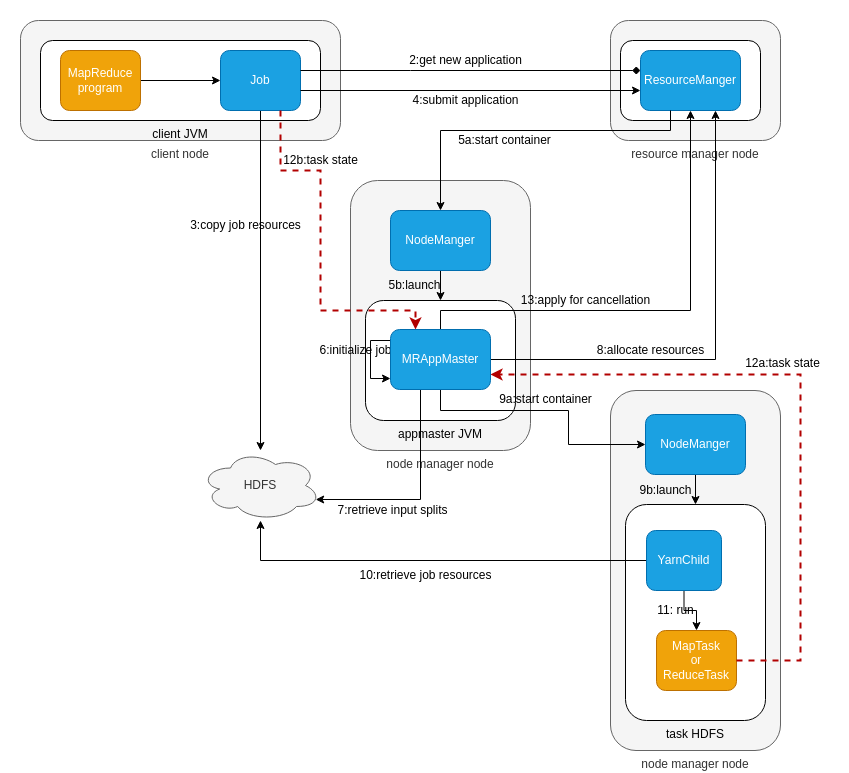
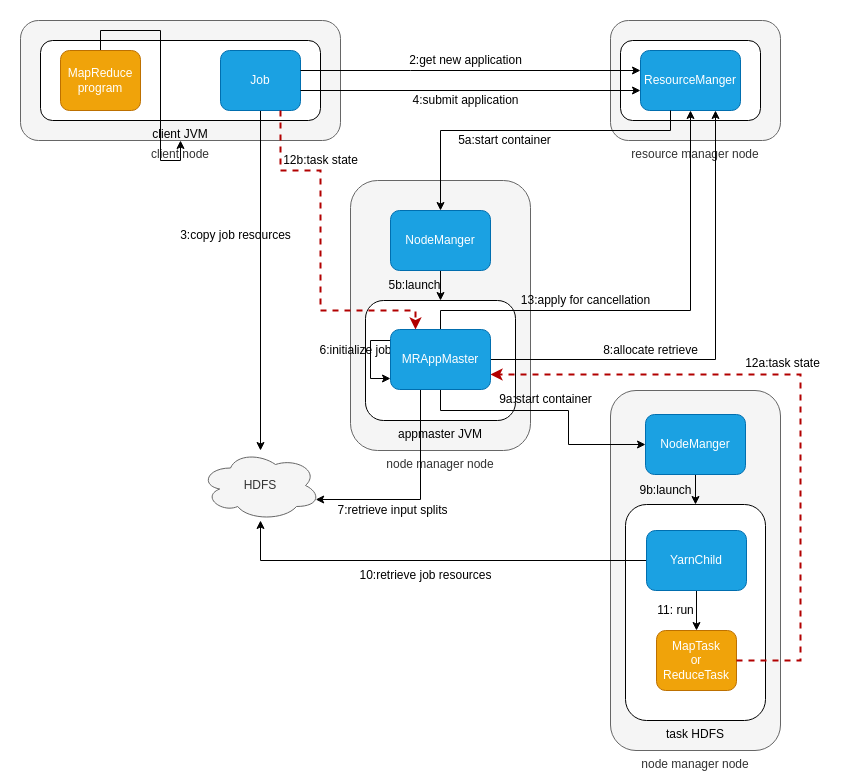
  <mxCell id="0" />
  <mxCell id="1" parent="0" />
  <mxCell id="2" value="node manager node" style="rounded=1;whiteSpace=wrap;html=1;labelPosition=center;verticalLabelPosition=bottom;align=center;verticalAlign=top;fillColor=#f5f5f5;strokeColor=#666666;fontColor=#333333;" vertex="1" parent="1"><mxGeometry x="350" y="180" width="180" height="270" as="geometry" /></mxCell>
  <mxCell id="3" value="client node" style="rounded=1;whiteSpace=wrap;html=1;labelPosition=center;verticalLabelPosition=bottom;align=center;verticalAlign=top;fillColor=#f5f5f5;strokeColor=#666666;fontColor=#333333;" vertex="1" parent="1"><mxGeometry x="20" y="20" width="320" height="120" as="geometry" /></mxCell>
  <mxCell id="4" value="client JVM" style="rounded=1;whiteSpace=wrap;html=1;labelPosition=center;verticalLabelPosition=bottom;align=center;verticalAlign=top;" vertex="1" parent="1"><mxGeometry x="40" y="40" width="280" height="80" as="geometry" /></mxCell>
- <mxCell id="5" value="" style="edgeStyle=orthogonalEdgeStyle;rounded=0;orthogonalLoop=1;jettySize=auto;html=1;entryX=0;entryY=0.5;entryDx=0;entryDy=0;" edge="1" parent="1" source="6" target="8"><mxGeometry relative="1" as="geometry" /></mxCell>
+ <mxCell id="5" value="" style="edgeStyle=orthogonalEdgeStyle;rounded=0;orthogonalLoop=1;jettySize=auto;html=1;" edge="1" parent="1" source="6" target="3"><mxGeometry relative="1" as="geometry" /></mxCell>
  <mxCell id="6" value="MapReduce&lt;br&gt;program" style="rounded=1;whiteSpace=wrap;html=1;fillColor=#f0a30a;strokeColor=#BD7000;fontColor=#ffffff;" vertex="1" parent="1"><mxGeometry x="60" y="50" width="80" height="60" as="geometry" /></mxCell>
  <mxCell id="7" style="edgeStyle=orthogonalEdgeStyle;rounded=0;orthogonalLoop=1;jettySize=auto;html=1;" edge="1" parent="1" source="8" target="13"><mxGeometry relative="1" as="geometry" /></mxCell>
  <mxCell id="8" value="Job" style="rounded=1;whiteSpace=wrap;html=1;fillColor=#1ba1e2;strokeColor=#006EAF;fontColor=#ffffff;" vertex="1" parent="1"><mxGeometry x="220" y="50" width="80" height="60" as="geometry" /></mxCell>
  <mxCell id="9" value="resource manager node" style="rounded=1;whiteSpace=wrap;html=1;labelPosition=center;verticalLabelPosition=bottom;align=center;verticalAlign=top;fillColor=#f5f5f5;strokeColor=#666666;fontColor=#333333;" vertex="1" parent="1"><mxGeometry x="610" y="20" width="170" height="120" as="geometry" /></mxCell>
  <mxCell id="10" value="" style="rounded=1;whiteSpace=wrap;html=1;" vertex="1" parent="1"><mxGeometry x="620" y="40" width="140" height="80" as="geometry" /></mxCell>
  <mxCell id="11" value="2:get new application" style="text;html=1;align=center;verticalAlign=middle;resizable=0;points=[];;autosize=1;" vertex="1" parent="1"><mxGeometry x="400" y="50" width="130" height="20" as="geometry" /></mxCell>
- <mxCell id="12" style="edgeStyle=orthogonalEdgeStyle;rounded=0;orthogonalLoop=1;jettySize=auto;html=1;endArrow=diamond;" edge="1" parent="1" source="8" target="19"><mxGeometry relative="1" as="geometry"><Array as="points"><mxPoint x="410" y="70" /><mxPoint x="410" y="70" /></Array></mxGeometry></mxCell>
+ <mxCell id="12" style="edgeStyle=orthogonalEdgeStyle;rounded=0;orthogonalLoop=1;jettySize=auto;html=1;" edge="1" parent="1" source="8" target="19"><mxGeometry relative="1" as="geometry"><Array as="points"><mxPoint x="410" y="70" /><mxPoint x="410" y="70" /></Array></mxGeometry></mxCell>
  <mxCell id="13" value="HDFS" style="ellipse;shape=cloud;whiteSpace=wrap;html=1;fillColor=#f5f5f5;strokeColor=#666666;fontColor=#333333;" vertex="1" parent="1"><mxGeometry x="200" y="450" width="120" height="70" as="geometry" /></mxCell>
- <mxCell id="14" value="3:copy job resources" style="text;html=1;align=center;verticalAlign=middle;resizable=0;points=[];;autosize=1;" vertex="1" parent="1"><mxGeometry x="180" y="215" width="130" height="20" as="geometry" /></mxCell>
+ <mxCell id="14" value="3:copy job resources" style="text;html=1;align=center;verticalAlign=middle;resizable=0;points=[];;autosize=1;" vertex="1" parent="1"><mxGeometry x="170" y="225" width="130" height="20" as="geometry" /></mxCell>
  <mxCell id="15" value="4:submit application" style="text;html=1;align=center;verticalAlign=middle;resizable=0;points=[];;autosize=1;" vertex="1" parent="1"><mxGeometry x="405" y="90" width="120" height="20" as="geometry" /></mxCell>
  <mxCell id="16" style="edgeStyle=orthogonalEdgeStyle;rounded=0;orthogonalLoop=1;jettySize=auto;html=1;" edge="1" parent="1" source="8"><mxGeometry relative="1" as="geometry"><mxPoint x="640" y="90" as="targetPoint" /><Array as="points"><mxPoint x="640" y="90" /></Array></mxGeometry></mxCell>
  <mxCell id="17" style="edgeStyle=orthogonalEdgeStyle;rounded=0;orthogonalLoop=1;jettySize=auto;html=1;" edge="1" parent="1" source="18" target="35"><mxGeometry relative="1" as="geometry" /></mxCell>
  <mxCell id="18" value="NodeManger" style="rounded=1;whiteSpace=wrap;html=1;fillColor=#1ba1e2;strokeColor=#006EAF;fontColor=#ffffff;" vertex="1" parent="1"><mxGeometry x="390" y="210" width="100" height="60" as="geometry" /></mxCell>
  <mxCell id="19" value="ResourceManger" style="rounded=1;whiteSpace=wrap;html=1;fillColor=#1ba1e2;strokeColor=#006EAF;fontColor=#ffffff;" vertex="1" parent="1"><mxGeometry x="640" y="50" width="100" height="60" as="geometry" /></mxCell>
  <mxCell id="20" style="edgeStyle=orthogonalEdgeStyle;rounded=0;orthogonalLoop=1;jettySize=auto;html=1;" edge="1" parent="1" target="18"><mxGeometry relative="1" as="geometry"><mxPoint x="600" y="250" as="targetPoint" /><mxPoint x="670" y="110" as="sourcePoint" /><Array as="points"><mxPoint x="670" y="130" /><mxPoint x="440" y="130" /></Array></mxGeometry></mxCell>
  <mxCell id="21" value="5a:start container" style="text;html=1;align=center;verticalAlign=middle;resizable=0;points=[];;autosize=1;" vertex="1" parent="1"><mxGeometry x="449" y="130" width="110" height="20" as="geometry" /></mxCell>
  <mxCell id="22" value="7:retrieve input splits" style="text;html=1;align=center;verticalAlign=middle;resizable=0;points=[];;autosize=1;" vertex="1" parent="1"><mxGeometry x="327" y="500" width="130" height="20" as="geometry" /></mxCell>
- <mxCell id="23" value="8:allocate resources" style="text;html=1;align=center;verticalAlign=middle;resizable=0;points=[];;autosize=1;" vertex="1" parent="1"><mxGeometry x="590" y="340" width="120" height="20" as="geometry" /></mxCell>
+ <mxCell id="23" value="8:allocate retrieve" style="text;html=1;align=center;verticalAlign=middle;resizable=0;points=[];;autosize=1;" vertex="1" parent="1"><mxGeometry x="590" y="340" width="120" height="20" as="geometry" /></mxCell>
  <mxCell id="24" value="node manager node" style="rounded=1;whiteSpace=wrap;html=1;fillColor=#f5f5f5;strokeColor=#666666;fontColor=#333333;labelPosition=center;verticalLabelPosition=bottom;align=center;verticalAlign=top;" vertex="1" parent="1"><mxGeometry x="610" y="390" width="170" height="360" as="geometry" /></mxCell>
  <mxCell id="25" style="edgeStyle=orthogonalEdgeStyle;rounded=0;orthogonalLoop=1;jettySize=auto;html=1;entryX=0.5;entryY=0;entryDx=0;entryDy=0;" edge="1" parent="1" source="26" target="27"><mxGeometry relative="1" as="geometry" /></mxCell>
  <mxCell id="26" value="NodeManger" style="rounded=1;whiteSpace=wrap;html=1;fillColor=#1ba1e2;strokeColor=#006EAF;fontColor=#ffffff;" vertex="1" parent="1"><mxGeometry x="645" y="414" width="100" height="60" as="geometry" /></mxCell>
  <mxCell id="27" value="task HDFS" style="rounded=1;whiteSpace=wrap;html=1;labelPosition=center;verticalLabelPosition=bottom;align=center;verticalAlign=top;" vertex="1" parent="1"><mxGeometry x="625" y="504" width="140" height="216" as="geometry" /></mxCell>
  <mxCell id="28" style="edgeStyle=orthogonalEdgeStyle;rounded=0;orthogonalLoop=1;jettySize=auto;html=1;entryX=0.5;entryY=1;entryDx=0;entryDy=0;entryPerimeter=0;" edge="1" parent="1" source="30" target="13"><mxGeometry relative="1" as="geometry" /></mxCell>
  <mxCell id="29" style="edgeStyle=orthogonalEdgeStyle;rounded=0;orthogonalLoop=1;jettySize=auto;html=1;entryX=0.5;entryY=0;entryDx=0;entryDy=0;" edge="1" parent="1" source="30" target="33"><mxGeometry relative="1" as="geometry" /></mxCell>
- <mxCell id="30" value="YarnChild" style="rounded=1;whiteSpace=wrap;html=1;fillColor=#1ba1e2;strokeColor=#006EAF;fontColor=#ffffff;" vertex="1" parent="1"><mxGeometry x="646" y="530" width="75" height="60" as="geometry" /></mxCell>
+ <mxCell id="30" value="YarnChild" style="rounded=1;whiteSpace=wrap;html=1;fillColor=#1ba1e2;strokeColor=#006EAF;fontColor=#ffffff;" vertex="1" parent="1"><mxGeometry x="646" y="530" width="100" height="60" as="geometry" /></mxCell>
  <mxCell id="31" value="9b:launch" style="text;html=1;align=center;verticalAlign=middle;resizable=0;points=[];;autosize=1;" vertex="1" parent="1"><mxGeometry x="630" y="480" width="70" height="20" as="geometry" /></mxCell>
  <mxCell id="32" value="10:retrieve job resources" style="text;html=1;align=center;verticalAlign=middle;resizable=0;points=[];;autosize=1;" vertex="1" parent="1"><mxGeometry x="350" y="565" width="150" height="20" as="geometry" /></mxCell>
  <mxCell id="33" value="MapTask&lt;br&gt;or&lt;br&gt;ReduceTask" style="rounded=1;whiteSpace=wrap;html=1;fillColor=#f0a30a;strokeColor=#BD7000;fontColor=#ffffff;" vertex="1" parent="1"><mxGeometry x="656" y="630" width="80" height="60" as="geometry" /></mxCell>
  <mxCell id="34" value="11: run" style="text;html=1;align=center;verticalAlign=middle;resizable=0;points=[];;autosize=1;" vertex="1" parent="1"><mxGeometry x="650" y="600" width="50" height="20" as="geometry" /></mxCell>
  <mxCell id="35" value="appmaster JVM" style="rounded=1;whiteSpace=wrap;html=1;labelPosition=center;verticalLabelPosition=bottom;align=center;verticalAlign=top;" vertex="1" parent="1"><mxGeometry x="365" y="300" width="150" height="120" as="geometry" /></mxCell>
  <mxCell id="36" style="edgeStyle=orthogonalEdgeStyle;rounded=0;orthogonalLoop=1;jettySize=auto;html=1;" edge="1" parent="1" source="48" target="48"><mxGeometry relative="1" as="geometry"><Array as="points"><mxPoint x="370" y="340" /></Array></mxGeometry></mxCell>
  <mxCell id="37" value="5b:launch" style="text;html=1;align=center;verticalAlign=middle;resizable=0;points=[];;autosize=1;" vertex="1" parent="1"><mxGeometry x="379" y="275" width="70" height="20" as="geometry" /></mxCell>
  <mxCell id="38" style="edgeStyle=orthogonalEdgeStyle;rounded=0;orthogonalLoop=1;jettySize=auto;html=1;entryX=0.75;entryY=1;entryDx=0;entryDy=0;" edge="1" parent="1" source="48" target="19"><mxGeometry relative="1" as="geometry" /></mxCell>
  <mxCell id="39" style="edgeStyle=orthogonalEdgeStyle;rounded=0;orthogonalLoop=1;jettySize=auto;html=1;" edge="1" parent="1" source="48" target="26"><mxGeometry relative="1" as="geometry"><mxPoint x="440" y="390" as="sourcePoint" /><mxPoint x="645" y="454" as="targetPoint" /><Array as="points"><mxPoint x="440" y="410" /><mxPoint x="568" y="410" /><mxPoint x="568" y="444" /></Array></mxGeometry></mxCell>
  <mxCell id="40" style="edgeStyle=orthogonalEdgeStyle;rounded=0;orthogonalLoop=1;jettySize=auto;html=1;entryX=0.96;entryY=0.7;entryDx=0;entryDy=0;entryPerimeter=0;" edge="1" parent="1" source="48" target="13"><mxGeometry relative="1" as="geometry"><mxPoint x="320" y="470" as="targetPoint" /><Array as="points"><mxPoint x="420" y="499" /></Array></mxGeometry></mxCell>
  <mxCell id="41" value="6:initialize job" style="text;html=1;align=center;verticalAlign=middle;resizable=0;points=[];;autosize=1;" vertex="1" parent="1"><mxGeometry x="310" y="340" width="90" height="20" as="geometry" /></mxCell>
  <mxCell id="42" value="9a:start container" style="text;html=1;align=center;verticalAlign=middle;resizable=0;points=[];;autosize=1;" vertex="1" parent="1"><mxGeometry x="490" y="389" width="110" height="20" as="geometry" /></mxCell>
  <mxCell id="43" style="edgeStyle=orthogonalEdgeStyle;rounded=0;orthogonalLoop=1;jettySize=auto;html=1;entryX=1;entryY=0.75;entryDx=0;entryDy=0;fillColor=#e51400;strokeColor=#B20000;dashed=1;strokeWidth=2;" edge="1" parent="1" source="33" target="48"><mxGeometry relative="1" as="geometry"><Array as="points"><mxPoint x="800" y="660" /><mxPoint x="800" y="374" /></Array></mxGeometry></mxCell>
  <mxCell id="44" value="12a:task state" style="text;html=1;align=center;verticalAlign=middle;resizable=0;points=[];;autosize=1;" vertex="1" parent="1"><mxGeometry x="737" y="353" width="90" height="20" as="geometry" /></mxCell>
  <mxCell id="45" style="edgeStyle=orthogonalEdgeStyle;rounded=0;orthogonalLoop=1;jettySize=auto;html=1;entryX=0.25;entryY=0;entryDx=0;entryDy=0;dashed=1;fillColor=#e51400;strokeColor=#B20000;strokeWidth=2;" edge="1" parent="1" source="8" target="48"><mxGeometry relative="1" as="geometry"><Array as="points"><mxPoint x="280" y="170" /><mxPoint x="320" y="170" /><mxPoint x="320" y="310" /><mxPoint x="415" y="310" /></Array></mxGeometry></mxCell>
  <mxCell id="46" value="12b:task state" style="text;html=1;align=center;verticalAlign=middle;resizable=0;points=[];;autosize=1;" vertex="1" parent="1"><mxGeometry x="275" y="150" width="90" height="20" as="geometry" /></mxCell>
  <mxCell id="47" style="edgeStyle=orthogonalEdgeStyle;rounded=0;orthogonalLoop=1;jettySize=auto;html=1;strokeWidth=1;fillColor=#e51400;strokeColor=#000000;" edge="1" parent="1" source="48" target="19"><mxGeometry relative="1" as="geometry"><Array as="points"><mxPoint x="440" y="310" /><mxPoint x="690" y="310" /></Array></mxGeometry></mxCell>
  <mxCell id="48" value="MRAppMaster" style="rounded=1;whiteSpace=wrap;html=1;fillColor=#1ba1e2;strokeColor=#006EAF;fontColor=#ffffff;" vertex="1" parent="1"><mxGeometry x="390" y="329" width="100" height="60" as="geometry" /></mxCell>
  <mxCell id="49" value="13:apply for cancellation" style="text;html=1;align=center;verticalAlign=middle;resizable=0;points=[];;autosize=1;" vertex="1" parent="1"><mxGeometry x="515" y="290" width="140" height="20" as="geometry" /></mxCell>
